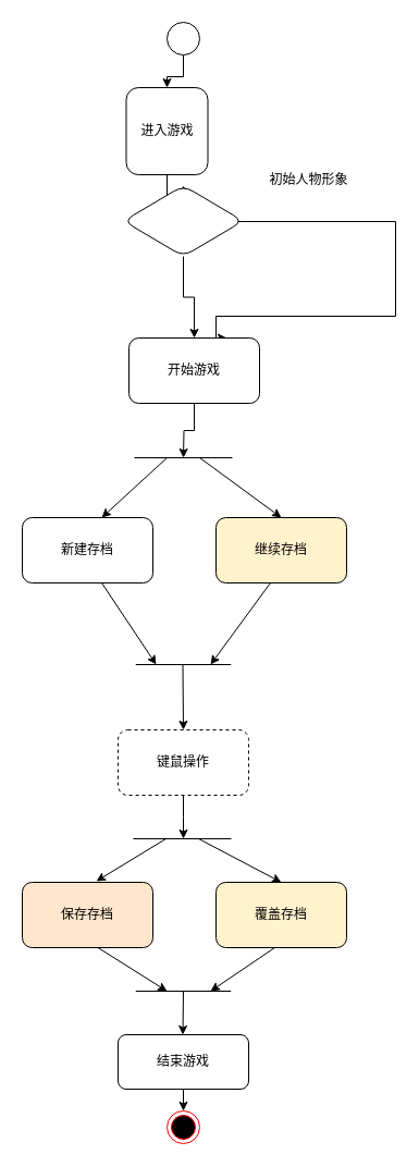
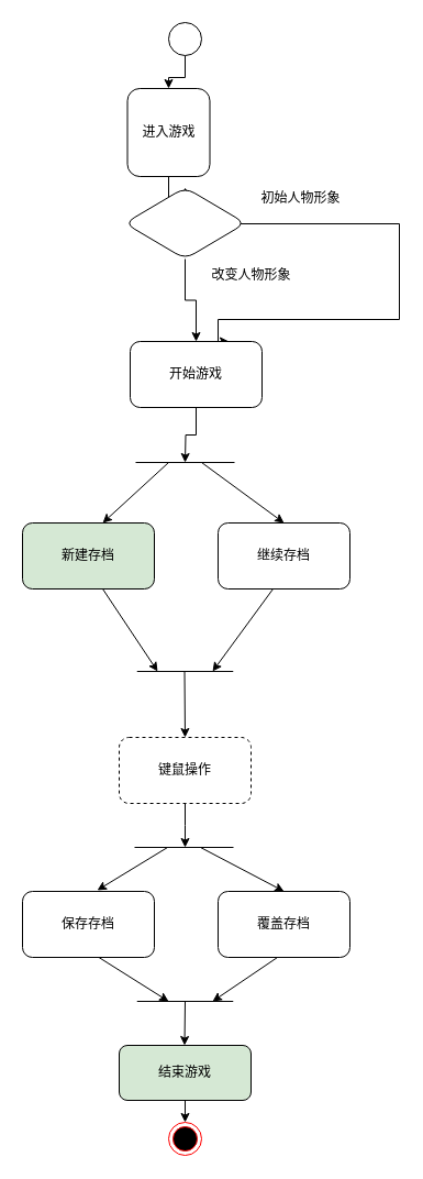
  <mxCell id="0" />
  <mxCell id="1" parent="0" />
  <mxCell id="2" value="" parent="1" style="ellipse;html=1;shape=endState;fillColor=#000000;strokeColor=#ff0000;" vertex="1"><mxGeometry as="geometry" y="1020" x="153" height="30" width="30" /></mxCell>
  <mxCell id="3" value="" parent="1" target="6" edge="1" style="edgeStyle=orthogonalEdgeStyle;rounded=0;orthogonalLoop=1;jettySize=auto;html=1;" source="4"><mxGeometry as="geometry" relative="1" /></mxCell>
  <mxCell id="4" value="" parent="1" style="ellipse;whiteSpace=wrap;html=1;aspect=fixed;" vertex="1"><mxGeometry as="geometry" y="20" x="153" height="30" width="30" /></mxCell>
  <mxCell id="5" value="" parent="1" edge="1" style="edgeStyle=orthogonalEdgeStyle;rounded=0;orthogonalLoop=1;jettySize=auto;html=1;" source="6"><mxGeometry as="geometry" relative="1"><mxPoint as="targetPoint" y="170" x="168" /></mxGeometry></mxCell>
  <mxCell id="6" value="进入游戏" parent="1" style="rounded=1;whiteSpace=wrap;html=1;" vertex="1"><mxGeometry x="115.5" y="80" as="geometry" height="80" width="75" /></mxCell>
  <mxCell id="7" value="" parent="1" target="11" edge="1" style="edgeStyle=orthogonalEdgeStyle;rounded=0;orthogonalLoop=1;jettySize=auto;html=1;" source="9"><mxGeometry as="geometry" relative="1" /></mxCell>
  <mxCell id="8" parent="1" target="11" edge="1" style="edgeStyle=orthogonalEdgeStyle;rounded=0;orthogonalLoop=1;jettySize=auto;html=1;entryX=0.75;entryY=0;entryDx=0;entryDy=0;"><mxGeometry as="geometry" relative="1"><mxPoint as="sourcePoint" y="203" x="213" /><Array as="points"><mxPoint y="203" x="363" /><mxPoint y="290" x="363" /><mxPoint y="290" x="198" /></Array></mxGeometry></mxCell>
  <mxCell id="9" value="" parent="1" style="rhombus;whiteSpace=wrap;html=1;rounded=1;" vertex="1"><mxGeometry as="geometry" y="170" x="113" height="65" width="110" /></mxCell>
  <mxCell id="10" parent="1" edge="1" style="edgeStyle=orthogonalEdgeStyle;rounded=0;orthogonalLoop=1;jettySize=auto;html=1;exitX=0.5;exitY=1;exitDx=0;exitDy=0;" source="11"><mxGeometry as="geometry" relative="1"><mxPoint as="targetPoint" y="420" x="168" /></mxGeometry></mxCell>
  <mxCell id="11" value="开始游戏" parent="1" style="whiteSpace=wrap;html=1;rounded=1;" vertex="1"><mxGeometry x="118" y="310" as="geometry" height="60" width="120" /></mxCell>
- <mxCell id="12" value="初始人物形象" parent="1" style="text;html=1;align=center;verticalAlign=middle;resizable=0;points=[];autosize=1;strokeColor=none;fillColor=none;" vertex="1"><mxGeometry x="238" y="155" as="geometry" height="20" width="90" /></mxCell>
+ <mxCell id="12" value="初始人物形象" parent="1" style="text;html=1;align=center;verticalAlign=middle;resizable=0;points=[];autosize=1;strokeColor=none;fillColor=none;" vertex="1"><mxGeometry as="geometry" y="170" x="228" height="20" width="90" /></mxCell>
+ <mxCell id="13" value="改变人物形象" parent="1" style="text;html=1;align=center;verticalAlign=middle;resizable=0;points=[];autosize=1;strokeColor=none;fillColor=none;" vertex="1"><mxGeometry as="geometry" y="240" x="183" height="20" width="90" /></mxCell>
  <mxCell id="14" value="" parent="1" edge="1" style="endArrow=none;html=1;rounded=0;"><mxGeometry as="geometry" relative="1" height="50" width="50"><mxPoint as="sourcePoint" y="420" x="123" /><mxPoint as="targetPoint" y="420" x="213" /></mxGeometry></mxCell>
- <mxCell id="15" value="新建存档" parent="1" style="whiteSpace=wrap;html=1;rounded=1;" vertex="1"><mxGeometry as="geometry" y="475" x="20" height="60" width="120" /></mxCell>
- <mxCell id="16" value="继续存档" parent="1" style="whiteSpace=wrap;html=1;rounded=1;fillColor=#fff2cc;" vertex="1"><mxGeometry as="geometry" y="475" x="198" height="60" width="120" /></mxCell>
+ <mxCell id="15" value="新建存档" parent="1" style="whiteSpace=wrap;html=1;rounded=1;fillColor=#d5e8d4;" vertex="1"><mxGeometry as="geometry" y="475" x="20" height="60" width="120" /></mxCell>
+ <mxCell id="16" value="继续存档" parent="1" style="whiteSpace=wrap;html=1;rounded=1;" vertex="1"><mxGeometry as="geometry" y="475" x="198" height="60" width="120" /></mxCell>
  <mxCell id="17" value="" parent="1" edge="1" style="endArrow=classic;html=1;rounded=0;"><mxGeometry as="geometry" relative="1" height="50" width="50"><mxPoint as="sourcePoint" y="420" x="153" /><mxPoint as="targetPoint" y="475" x="93" /></mxGeometry></mxCell>
  <mxCell id="18" value="" parent="1" target="16" edge="1" style="endArrow=classic;html=1;rounded=0;entryX=0.5;entryY=0;entryDx=0;entryDy=0;"><mxGeometry as="geometry" relative="1" height="50" width="50"><mxPoint as="sourcePoint" y="420" x="183" /><mxPoint as="targetPoint" y="470" x="253" /></mxGeometry></mxCell>
  <mxCell id="19" value="" parent="1" edge="1" style="endArrow=none;html=1;rounded=0;"><mxGeometry as="geometry" relative="1" height="50" width="50"><mxPoint as="sourcePoint" y="610" x="124.25" /><mxPoint as="targetPoint" y="610" x="211.75" /></mxGeometry></mxCell>
  <mxCell id="20" value="" parent="1" edge="1" style="endArrow=classic;html=1;rounded=0;"><mxGeometry as="geometry" relative="1" height="50" width="50"><mxPoint as="sourcePoint" y="535" x="93" /><mxPoint as="targetPoint" y="610" x="143" /></mxGeometry></mxCell>
  <mxCell id="21" value="" parent="1" edge="1" style="endArrow=classic;html=1;rounded=0;"><mxGeometry as="geometry" relative="1" height="50" width="50"><mxPoint as="sourcePoint" y="535" x="248" /><mxPoint as="targetPoint" y="610" x="193" /></mxGeometry></mxCell>
  <mxCell id="22" parent="1" edge="1" style="edgeStyle=orthogonalEdgeStyle;rounded=0;orthogonalLoop=1;jettySize=auto;html=1;exitX=0.5;exitY=1;exitDx=0;exitDy=0;" source="23"><mxGeometry as="geometry" relative="1"><mxPoint as="targetPoint" y="770" x="168" /></mxGeometry></mxCell>
  <mxCell id="23" value="键鼠操作" parent="1" style="whiteSpace=wrap;html=1;rounded=1;dashed=1;" vertex="1"><mxGeometry as="geometry" y="670" x="108" height="60" width="120" /></mxCell>
  <mxCell id="24" value="" parent="1" target="23" edge="1" style="endArrow=classic;html=1;rounded=0;entryX=0.5;entryY=0;entryDx=0;entryDy=0;"><mxGeometry as="geometry" relative="1" height="50" width="50"><mxPoint as="sourcePoint" y="610" x="167.5" /><mxPoint as="targetPoint" y="660" x="168" /></mxGeometry></mxCell>
  <mxCell id="25" value="" parent="1" edge="1" style="endArrow=none;html=1;rounded=0;"><mxGeometry as="geometry" relative="1" height="50" width="50"><mxPoint as="sourcePoint" y="770" x="122" /><mxPoint as="targetPoint" y="770" x="212" /></mxGeometry></mxCell>
- <mxCell id="26" value="保存存档" parent="1" style="whiteSpace=wrap;html=1;rounded=1;fillColor=#ffe6cc;" vertex="1"><mxGeometry as="geometry" y="810" x="20" height="60" width="120" /></mxCell>
- <mxCell id="27" value="覆盖存档" parent="1" style="whiteSpace=wrap;html=1;rounded=1;fillColor=#fff2cc;" vertex="1"><mxGeometry as="geometry" y="810" x="198" height="60" width="120" /></mxCell>
+ <mxCell id="26" value="保存存档" parent="1" style="whiteSpace=wrap;html=1;rounded=1;" vertex="1"><mxGeometry as="geometry" y="810" x="20" height="60" width="120" /></mxCell>
+ <mxCell id="27" value="覆盖存档" parent="1" style="whiteSpace=wrap;html=1;rounded=1;" vertex="1"><mxGeometry as="geometry" y="810" x="198" height="60" width="120" /></mxCell>
  <mxCell id="28" value="" parent="1" target="26" edge="1" style="endArrow=classic;html=1;rounded=0;entryX=0.567;entryY=-0.017;entryDx=0;entryDy=0;entryPerimeter=0;"><mxGeometry as="geometry" relative="1" height="50" width="50"><mxPoint as="sourcePoint" y="770" x="152" /><mxPoint as="targetPoint" y="825" x="92" /></mxGeometry></mxCell>
  <mxCell id="29" value="" parent="1" target="27" edge="1" style="endArrow=classic;html=1;rounded=0;entryX=0.5;entryY=0;entryDx=0;entryDy=0;"><mxGeometry as="geometry" relative="1" height="50" width="50"><mxPoint as="sourcePoint" y="770" x="182" /><mxPoint as="targetPoint" y="820" x="252" /></mxGeometry></mxCell>
  <mxCell id="30" value="" parent="1" edge="1" style="endArrow=none;html=1;rounded=0;"><mxGeometry as="geometry" relative="1" height="50" width="50"><mxPoint as="sourcePoint" y="910" x="124.25" /><mxPoint as="targetPoint" y="910" x="211.75" /></mxGeometry></mxCell>
  <mxCell id="31" value="" parent="1" edge="1" style="endArrow=classic;html=1;rounded=0;"><mxGeometry as="geometry" relative="1" height="50" width="50"><mxPoint as="sourcePoint" y="870" x="89.5" /><mxPoint as="targetPoint" y="910" x="153" /></mxGeometry></mxCell>
  <mxCell id="32" value="" parent="1" edge="1" style="endArrow=classic;html=1;rounded=0;"><mxGeometry as="geometry" relative="1" height="50" width="50"><mxPoint as="sourcePoint" y="870" x="252" /><mxPoint as="targetPoint" y="910" x="193" /></mxGeometry></mxCell>
  <mxCell id="33" parent="1" target="2" edge="1" style="edgeStyle=orthogonalEdgeStyle;rounded=0;orthogonalLoop=1;jettySize=auto;html=1;exitX=0.5;exitY=1;exitDx=0;exitDy=0;entryX=0.5;entryY=0;entryDx=0;entryDy=0;" source="34"><mxGeometry as="geometry" relative="1" /></mxCell>
- <mxCell id="34" value="结束游戏" parent="1" style="whiteSpace=wrap;html=1;rounded=1;" vertex="1"><mxGeometry as="geometry" y="950" x="108" height="50" width="120" /></mxCell>
+ <mxCell id="34" value="结束游戏" parent="1" style="whiteSpace=wrap;html=1;rounded=1;fillColor=#d5e8d4;" vertex="1"><mxGeometry as="geometry" y="950" x="108" height="50" width="120" /></mxCell>
  <mxCell id="35" value="" parent="1" edge="1" style="endArrow=classic;html=1;rounded=0;"><mxGeometry as="geometry" relative="1" height="50" width="50"><mxPoint as="sourcePoint" y="910" x="168" /><mxPoint as="targetPoint" y="950" x="167.5" /></mxGeometry></mxCell>
